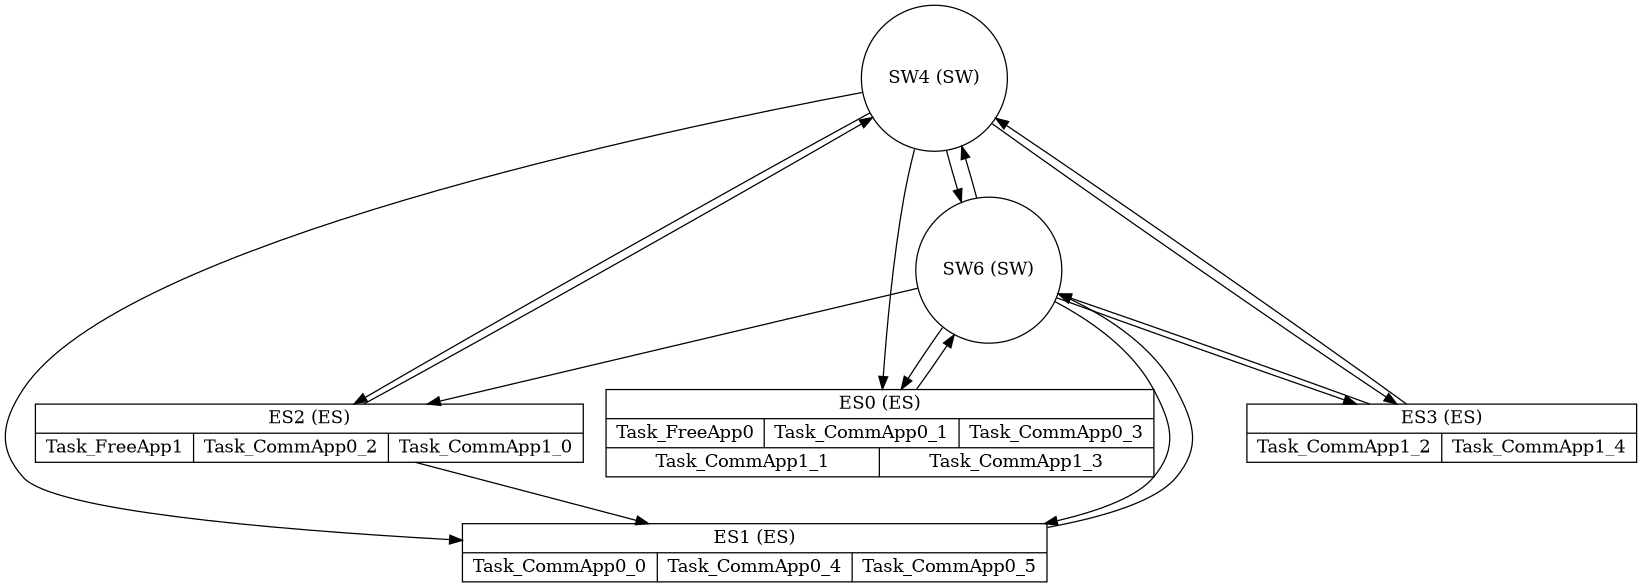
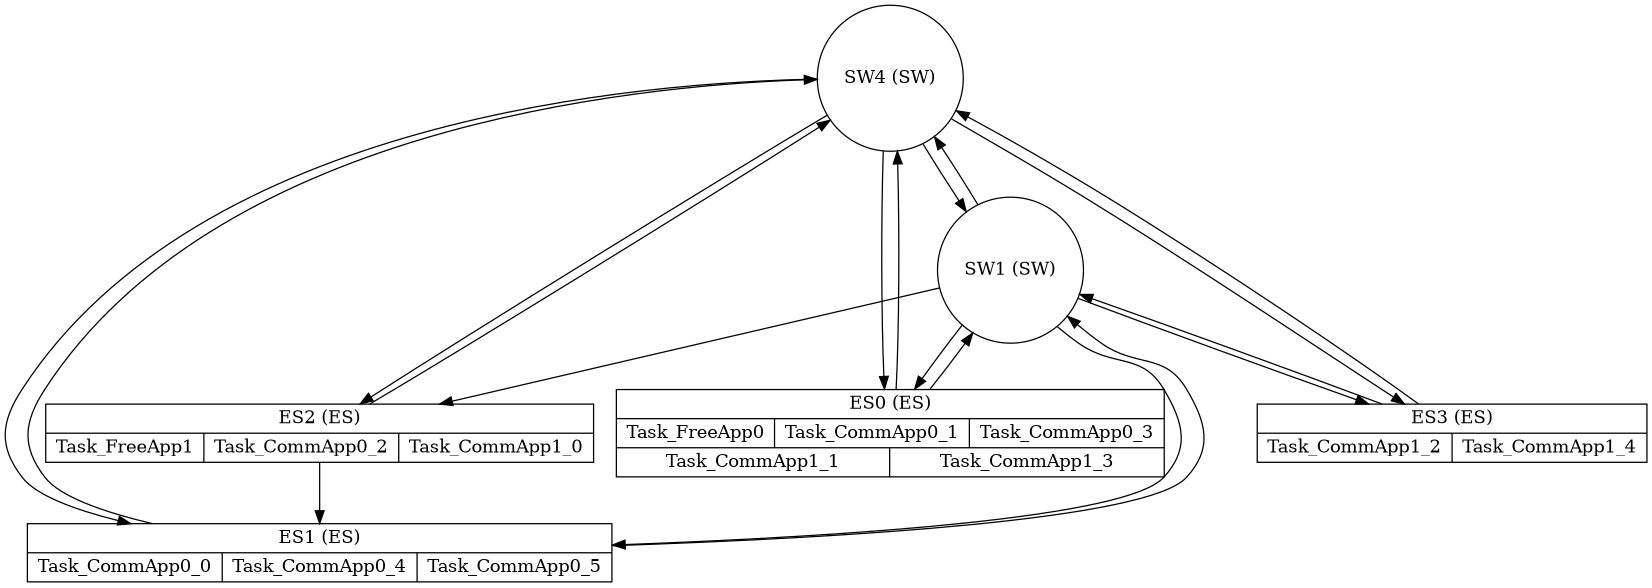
  digraph {
    node [shape=record]
    n1 [label="SW4 (SW)" shape=circle]
-   n2 [label="SW6 (SW)" shape=circle]
+   n2 [label="SW1 (SW)" shape=circle]
    n3 [label="{ES0 (ES)|{Task_FreeApp0|Task_CommApp0_1|Task_CommApp0_3}|{Task_CommApp1_1|Task_CommApp1_3}}"]
    n4 [label="{ES1 (ES)|{Task_CommApp0_0|Task_CommApp0_4|Task_CommApp0_5}}"]
    n5 [label="{ES2 (ES)|{Task_FreeApp1|Task_CommApp0_2|Task_CommApp1_0}}"]
    n6 [label="{ES3 (ES)|{Task_CommApp1_2|Task_CommApp1_4}}"]
    n1 -> n2
    n1 -> n3
    n1 -> n4
    n1 -> n5
    n1 -> n6
    n2 -> n1
    n2 -> n3
    n2 -> n4
    n2 -> n5
    n2 -> n6
+   n3 -> n1
    n3 -> n2
+   n4 -> n1
    n4 -> n2
    n5 -> n1
    n5 -> n4
    n6 -> n1
    n6 -> n2
  }
